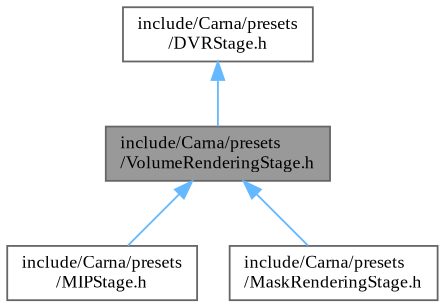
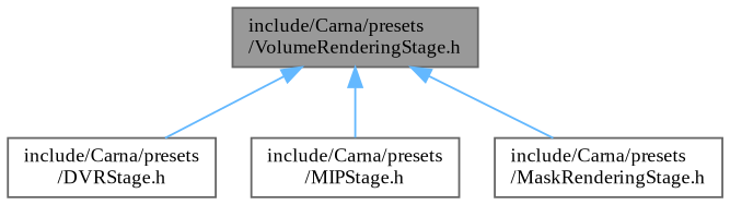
  digraph {
    fontname="Liberation Serif"
    node [color=grey40 fillcolor=white fontname="Liberation Serif" fontsize=10 shape=box style=filled]
    edge [color=steelblue1 dir=back fontname="Liberation Serif" fontsize=10 labelfontname=Helvetica labelfontsize=10 style=solid]
    n1 [color=gray40 fillcolor=grey60 fontcolor=black height=0.2 label="include/Carna/presets\l/VolumeRenderingStage.h" width=0.4]
    n2 [height=0.2 label="include/Carna/presets\l/DVRStage.h" width=0.4]
    n3 [height=0.2 label="include/Carna/presets\l/MIPStage.h" width=0.4]
    n4 [height=0.2 label="include/Carna/presets\l/MaskRenderingStage.h" width=0.4]
-   n2 -> n1
+   n1 -> n2
    n1 -> n3
    n1 -> n4
  }
